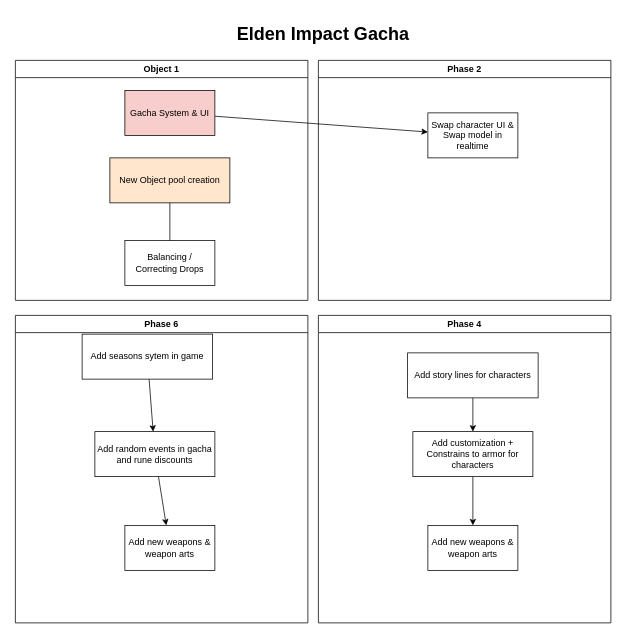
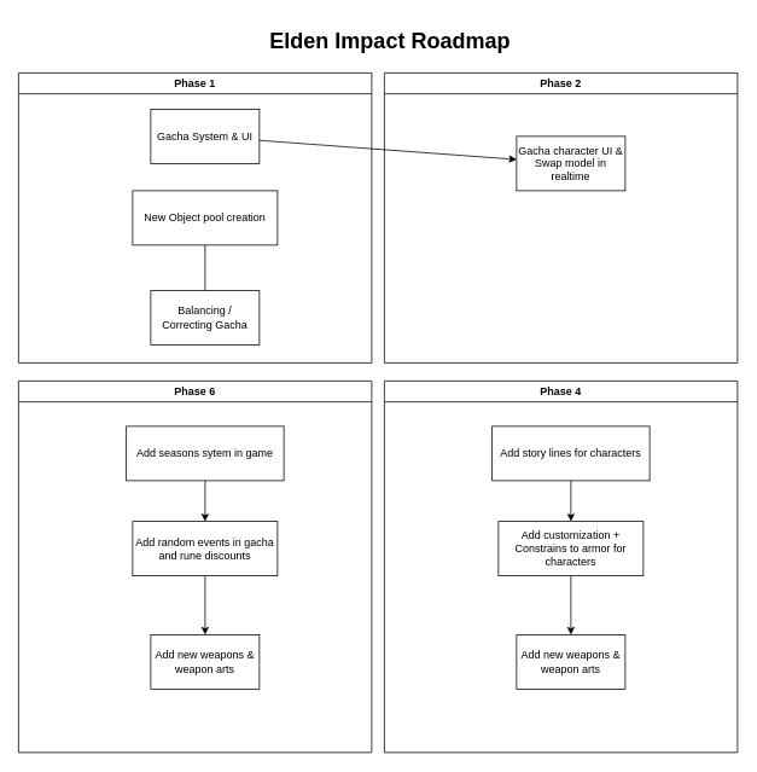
  <mxCell id="0" />
  <mxCell id="1" parent="0" />
- <mxCell id="2" value="Elden Impact Gacha" style="text;strokeColor=none;fillColor=none;html=1;fontSize=24;fontStyle=1;verticalAlign=middle;align=center;" vertex="1" parent="1"><mxGeometry x="50" width="760" height="50" as="geometry" y="20" /></mxCell>
- <mxCell id="3" value="Object 1" style="swimlane;" vertex="1" parent="1"><mxGeometry x="20" y="80" width="390" height="320" as="geometry" /></mxCell>
+ <mxCell id="2" value="Elden Impact Roadmap" style="text;strokeColor=none;fillColor=none;html=1;fontSize=24;fontStyle=1;verticalAlign=middle;align=center;" vertex="1" parent="1"><mxGeometry x="50" width="760" height="50" as="geometry" y="20" /></mxCell>
+ <mxCell id="3" value="Phase 1" style="swimlane;" vertex="1" parent="1"><mxGeometry x="20" y="80" width="390" height="320" as="geometry" /></mxCell>
  <mxCell id="4" value="" style="edgeStyle=none;html=1;" edge="1" parent="3" source="5" target="10"><mxGeometry relative="1" as="geometry" /></mxCell>
- <mxCell id="5" value="Gacha System &amp;amp; UI" style="whiteSpace=wrap;html=1;fillColor=#f8cecc;" vertex="1" parent="3"><mxGeometry x="146" y="40" width="120" height="60" as="geometry" /></mxCell>
- <mxCell id="6" value="New Object pool creation" style="whiteSpace=wrap;html=1;fillColor=#ffe6cc;" vertex="1" parent="3"><mxGeometry x="126" y="130" width="160" height="60" as="geometry" /></mxCell>
- <mxCell id="7" value="Balancing / Correcting Drops" style="whiteSpace=wrap;html=1;" vertex="1" parent="3"><mxGeometry x="146" y="240" width="120" height="60" as="geometry" /></mxCell>
+ <mxCell id="5" value="Gacha System &amp;amp; UI" style="whiteSpace=wrap;html=1;" vertex="1" parent="3"><mxGeometry x="146" y="40" width="120" height="60" as="geometry" /></mxCell>
+ <mxCell id="6" value="New Object pool creation" style="whiteSpace=wrap;html=1;" vertex="1" parent="3"><mxGeometry x="126" y="130" width="160" height="60" as="geometry" /></mxCell>
+ <mxCell id="7" value="Balancing / Correcting Gacha" style="whiteSpace=wrap;html=1;" vertex="1" parent="3"><mxGeometry x="146" y="240" width="120" height="60" as="geometry" /></mxCell>
  <mxCell id="8" value="" style="edgeStyle=none;html=1;endArrow=none;" edge="1" parent="3" source="6" target="7"><mxGeometry relative="1" as="geometry" /></mxCell>
  <mxCell id="9" value="Phase 2" style="swimlane;" vertex="1" parent="1"><mxGeometry x="424" y="80" width="390" height="320" as="geometry" /></mxCell>
- <mxCell id="10" value="Swap character UI &amp;amp; Swap model in realtime" style="whiteSpace=wrap;html=1;" vertex="1" parent="9"><mxGeometry x="146" y="70" width="120" height="60" as="geometry" /></mxCell>
+ <mxCell id="10" value="Gacha character UI &amp;amp; Swap model in realtime" style="whiteSpace=wrap;html=1;" vertex="1" parent="9"><mxGeometry x="146" y="70" width="120" height="60" as="geometry" /></mxCell>
  <mxCell id="11" value="Phase 6" style="swimlane;" vertex="1" parent="1"><mxGeometry x="20" y="420" width="390" height="410" as="geometry" /></mxCell>
  <mxCell id="12" value="" style="edgeStyle=none;html=1;" edge="1" parent="11" source="13" target="15"><mxGeometry relative="1" as="geometry" /></mxCell>
- <mxCell id="13" value="Add seasons sytem in game" style="whiteSpace=wrap;html=1;" vertex="1" parent="11"><mxGeometry x="89" y="25" width="174" height="60" as="geometry" /></mxCell>
+ <mxCell id="13" value="Add seasons sytem in game" style="whiteSpace=wrap;html=1;" vertex="1" parent="11"><mxGeometry x="119" y="50" width="174" height="60" as="geometry" /></mxCell>
  <mxCell id="14" value="" style="edgeStyle=none;html=1;" edge="1" parent="11" source="15" target="16"><mxGeometry relative="1" as="geometry" /></mxCell>
- <mxCell id="15" value="Add random events in gacha and rune discounts" style="whiteSpace=wrap;html=1;" vertex="1" parent="11"><mxGeometry x="106" y="155" width="160" height="60" as="geometry" /></mxCell>
+ <mxCell id="15" value="Add random events in gacha and rune discounts" style="whiteSpace=wrap;html=1;" vertex="1" parent="11"><mxGeometry x="126" y="155" width="160" height="60" as="geometry" /></mxCell>
  <mxCell id="16" value="Add new weapons &amp;amp; weapon arts" style="whiteSpace=wrap;html=1;" vertex="1" parent="11"><mxGeometry x="146" y="280" width="120" height="60" as="geometry" /></mxCell>
  <mxCell id="17" value="Phase 4" style="swimlane;" vertex="1" parent="1"><mxGeometry x="424" y="420" width="390" height="410" as="geometry" /></mxCell>
  <mxCell id="18" value="" style="edgeStyle=none;html=1;" edge="1" parent="17" source="19" target="21"><mxGeometry relative="1" as="geometry" /></mxCell>
  <mxCell id="19" value="Add story lines for characters" style="whiteSpace=wrap;html=1;" vertex="1" parent="17"><mxGeometry x="119" y="50" width="174" height="60" as="geometry" /></mxCell>
  <mxCell id="20" value="" style="edgeStyle=none;html=1;" edge="1" parent="17" source="21" target="22"><mxGeometry relative="1" as="geometry" /></mxCell>
  <mxCell id="21" value="Add customization + Constrains to armor for characters" style="whiteSpace=wrap;html=1;" vertex="1" parent="17"><mxGeometry x="126" y="155" width="160" height="60" as="geometry" /></mxCell>
  <mxCell id="22" value="Add new weapons &amp;amp; weapon arts" style="whiteSpace=wrap;html=1;" vertex="1" parent="17"><mxGeometry x="146" y="280" width="120" height="60" as="geometry" /></mxCell>
